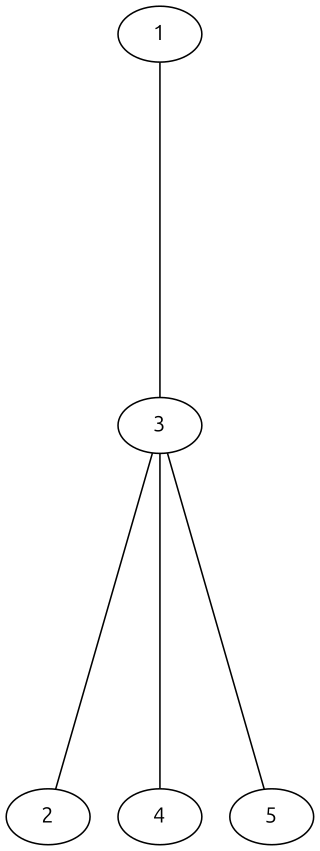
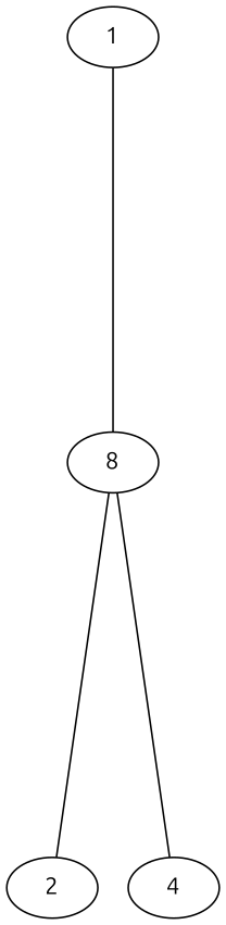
  digraph {
    fontname=Ubuntu
    ranksep=3
    root=0
    node [fontname=Ubuntu]
    edge [arrowhead=none fontname=Ubuntu]
    1
-   3
+   3 [label=8]
    2
    4
-   5
    1 -> 3
    3 -> 2
    3 -> 4
-   3 -> 5
  }
